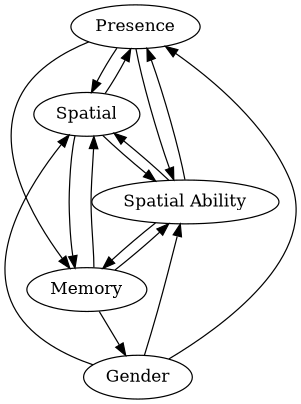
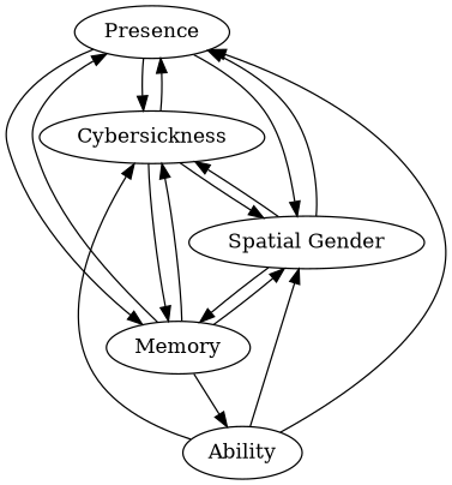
  digraph {
    edge [type=a]
    Presence
-   Cybersickness [label=Spatial]
+   Cybersickness
    Memory
-   "Spatial Ability"
-   Gender
+   "Spatial Ability" [label="Spatial Gender"]
+   Gender [label=Ability]
    Presence -> Cybersickness [type=sn]
    Presence -> Memory
    Presence -> "Spatial Ability"
    Cybersickness -> Presence [type=sn]
    Cybersickness -> Memory
    Cybersickness -> "Spatial Ability"
+   Memory -> Presence
    Memory -> Cybersickness
    Memory -> "Spatial Ability" [type=s]
    Memory -> Gender [type=s]
    "Spatial Ability" -> Presence
    "Spatial Ability" -> Cybersickness
    "Spatial Ability" -> Memory [type=m]
    Gender -> Presence [type=m]
    Gender -> Cybersickness
    Gender -> "Spatial Ability" [type=s]
  }
